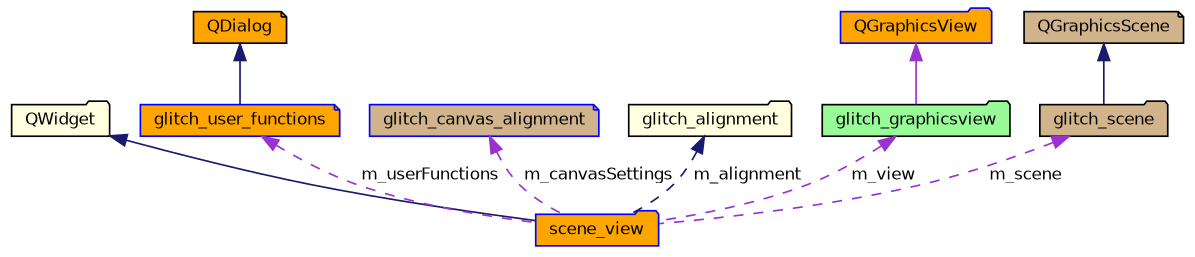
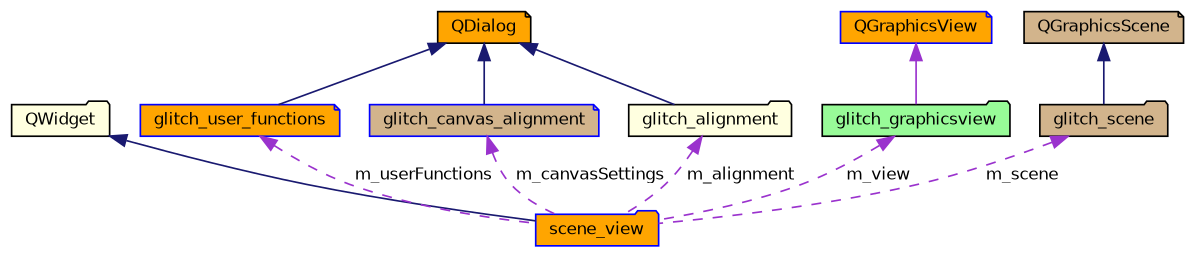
  digraph {
    rankdir=TB
    node [color=black fillcolor=orange fontname=Helvetica fontsize=10 shape=folder style=filled]
    edge [color=darkorchid3 dir=back fontname=Helvetica fontsize=10 labelfontname=Helvetica labelfontsize=10 style=solid]
    n1 [color=blue fontcolor=black height=0.2 label=scene_view width=0.4]
    n2 [fillcolor=lightyellow height=0.2 label=QWidget width=0.4]
    n3 [color=blue height=0.2 label=glitch_user_functions shape=note width=0.4]
    n4 [height=0.2 label=QDialog shape=note width=0.4]
    n5 [color=blue fillcolor=tan height=0.2 label=glitch_canvas_alignment shape=note width=0.4]
    n6 [fillcolor=lightyellow height=0.2 label=glitch_alignment width=0.4]
    n7 [fillcolor=palegreen height=0.2 label=glitch_graphicsview width=0.4]
-   n8 [color=blue height=0.2 label=QGraphicsView width=0.4]
+   n8 [color=blue height=0.2 label=QGraphicsView shape=note width=0.4]
    n9 [fillcolor=tan height=0.2 label=glitch_scene width=0.4]
    n10 [fillcolor=tan height=0.2 label=QGraphicsScene shape=note width=0.4]
    n2 -> n1 [color=midnightblue]
    n3 -> n1 [label=" m_userFunctions" style=dashed]
    n4 -> n3 [color=midnightblue]
+   n4 -> n5 [color=midnightblue]
+   n4 -> n6 [color=midnightblue]
    n5 -> n1 [label=" m_canvasSettings" style=dashed]
-   n6 -> n1 [color=midnightblue label=" m_alignment" style=dashed]
+   n6 -> n1 [label=" m_alignment" style=dashed]
    n7 -> n1 [label=" m_view" style=dashed]
    n8 -> n7
    n9 -> n1 [label=" m_scene" style=dashed]
    n10 -> n9 [color=midnightblue]
  }
